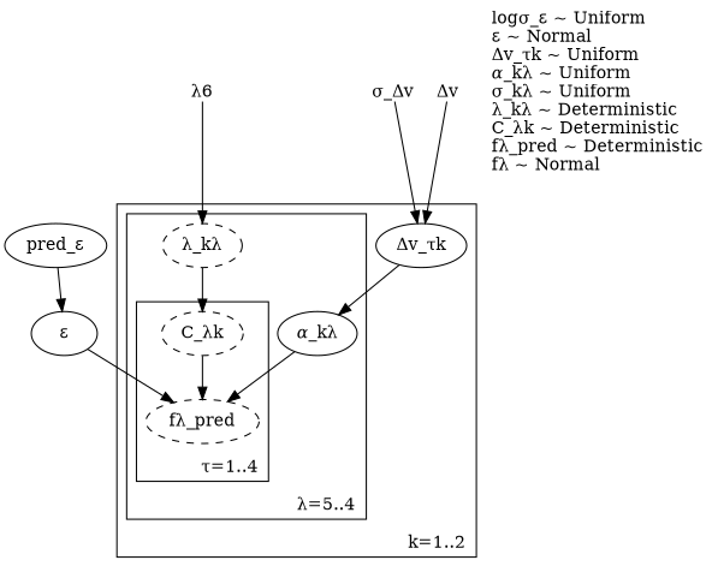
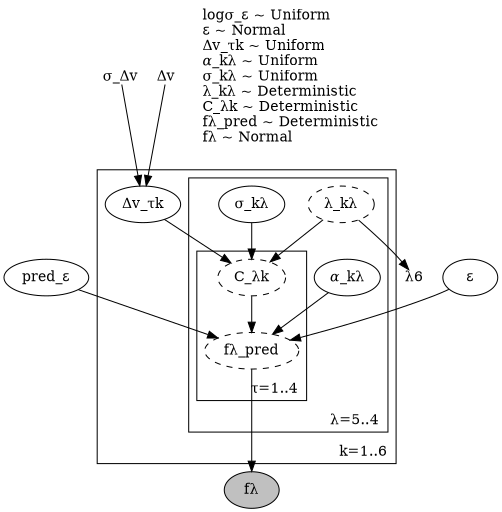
  digraph {
    node [fillcolor=white shape=ellipse style=filled]
    n1 [label="C_λk" style="filled,dashed"]
    n2 [label="fλ_pred" style="filled,dashed"]
    n3 [label="𝛼_kλ"]
+   n4 [label="σ_kλ"]
    n5 [label="λ_kλ" style="filled,dashed"]
    n6 [label="Δv_τk"]
+   n7 [fillcolor=grey label="fλ"]
    n8 [label="pred_ε"]
    n9 [label="ε"]
    n10 [label="λ6" shape=plain]
    n11 [label="σ_Δv" shape=plain]
    n12 [label="Δv" shape=plain]
    n13 [label="logσ_ε ~ Uniform\lε ~ Normal\lΔv_τk ~ Uniform\l𝛼_kλ ~ Uniform\lσ_kλ ~ Uniform\lλ_kλ ~ Deterministic\lC_λk ~ Deterministic\lfλ_pred ~ Deterministic\lfλ ~ Normal\l" shape=plaintext fillcolor="" style=""]
    subgraph cluster_1 {
-     label="k=1..2"
+     label="k=1..6"
      labeljust=r
      labelloc=b
      n6
      subgraph cluster_2 {
        label="λ=5..4"
        labeljust=r
        labelloc=b
        n3
+       n4
        n5
        subgraph cluster_3 {
          label="τ=1..4"
          labeljust=r
          labelloc=b
          n1
          n2
        }
      }
    }
    n1 -> n2
+   n2 -> n7
    n3 -> n2
+   n4 -> n1
    n5 -> n1
-   n6 -> n3
-   n8 -> n9
+   n6 -> n1
+   n8 -> n2
    n9 -> n2
-   n10 -> n5
+   n5 -> n10
    n11 -> n6
    n12 -> n6
  }
